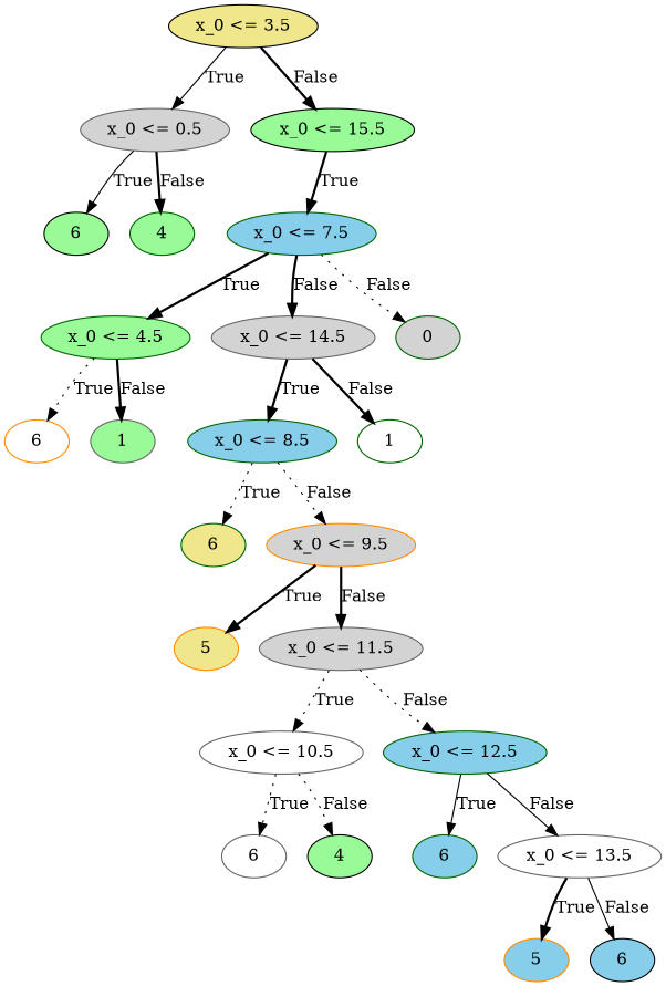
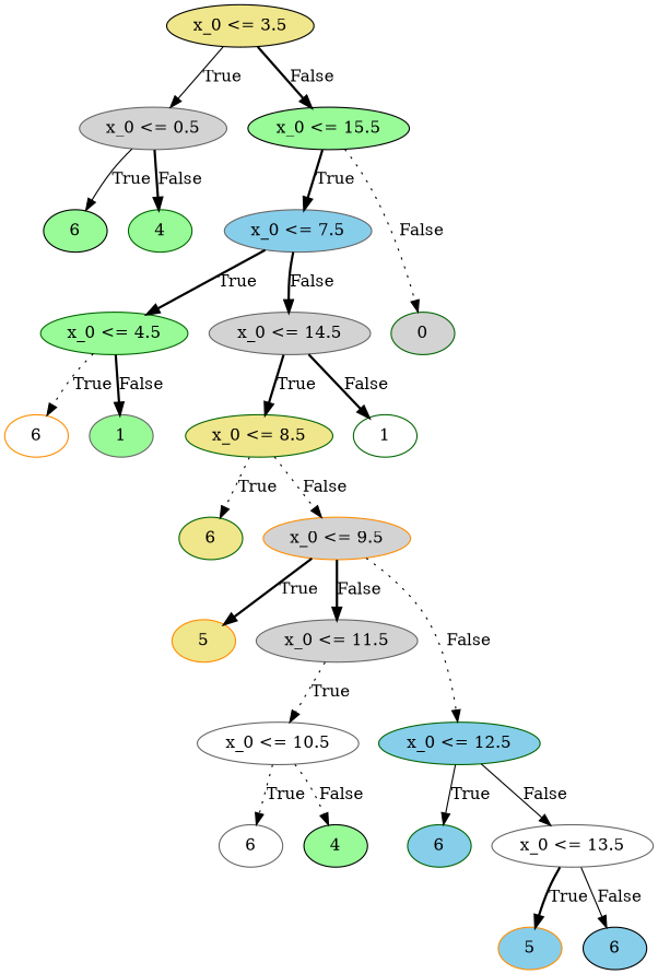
  digraph {
    node [color=gray40 fillcolor=palegreen style=filled]
    edge [style=bold]
    n1 [color=black fillcolor=khaki label="x_0 <= 3.5"]
    n2 [fillcolor=lightgrey label="x_0 <= 0.5"]
    n3 [color=black label="x_0 <= 15.5"]
    n4 [color=black label=6]
    n5 [color=darkgreen label=4]
-   n6 [color=darkgreen fillcolor=skyblue label="x_0 <= 7.5"]
+   n6 [fillcolor=skyblue label="x_0 <= 7.5"]
    n7 [color=darkgreen fillcolor=lightgrey label=0]
    n8 [color=darkgreen label="x_0 <= 4.5"]
    n9 [fillcolor=lightgrey label="x_0 <= 14.5"]
    n10 [color=darkorange fillcolor=white label=6]
    n11 [label=1]
-   n12 [color=darkgreen fillcolor=skyblue label="x_0 <= 8.5"]
+   n12 [color=darkgreen fillcolor=khaki label="x_0 <= 8.5"]
    n13 [color=darkgreen fillcolor=white label=1]
    n14 [color=darkgreen fillcolor=khaki label=6]
    n15 [color=darkorange fillcolor=lightgrey label="x_0 <= 9.5"]
    n16 [color=darkorange fillcolor=khaki label=5]
    n17 [fillcolor=lightgrey label="x_0 <= 11.5"]
    n18 [fillcolor=white label="x_0 <= 10.5"]
    n19 [color=darkgreen fillcolor=skyblue label="x_0 <= 12.5"]
    n20 [fillcolor=white label=6]
    n21 [color=black label=4]
    n22 [color=darkgreen fillcolor=skyblue label=6]
    n23 [fillcolor=white label="x_0 <= 13.5"]
    n24 [color=darkorange fillcolor=skyblue label=5]
    n25 [color=black fillcolor=skyblue label=6]
    n1 -> n2 [label=True style=solid]
    n1 -> n3 [label=False]
    n2 -> n4 [label=True style=solid]
    n2 -> n5 [label=False]
    n3 -> n6 [label=True]
-   n6 -> n7 [label=False style=dotted]
+   n3 -> n7 [label=False style=dotted]
    n6 -> n8 [label=True]
    n6 -> n9 [label=False]
    n8 -> n10 [label=True style=dotted]
    n8 -> n11 [label=False]
    n9 -> n12 [label=True]
    n9 -> n13 [label=False]
    n12 -> n14 [label=True style=dotted]
    n12 -> n15 [label=False style=dotted]
    n15 -> n16 [label=True]
    n15 -> n17 [label=False]
    n17 -> n18 [label=True style=dotted]
-   n17 -> n19 [label=False style=dotted]
+   n15 -> n19 [label=False style=dotted]
    n18 -> n20 [label=True style=dotted]
    n18 -> n21 [label=False style=dotted]
    n19 -> n22 [label=True style=solid]
    n19 -> n23 [label=False style=solid]
    n23 -> n24 [label=True]
    n23 -> n25 [label=False style=solid]
  }
